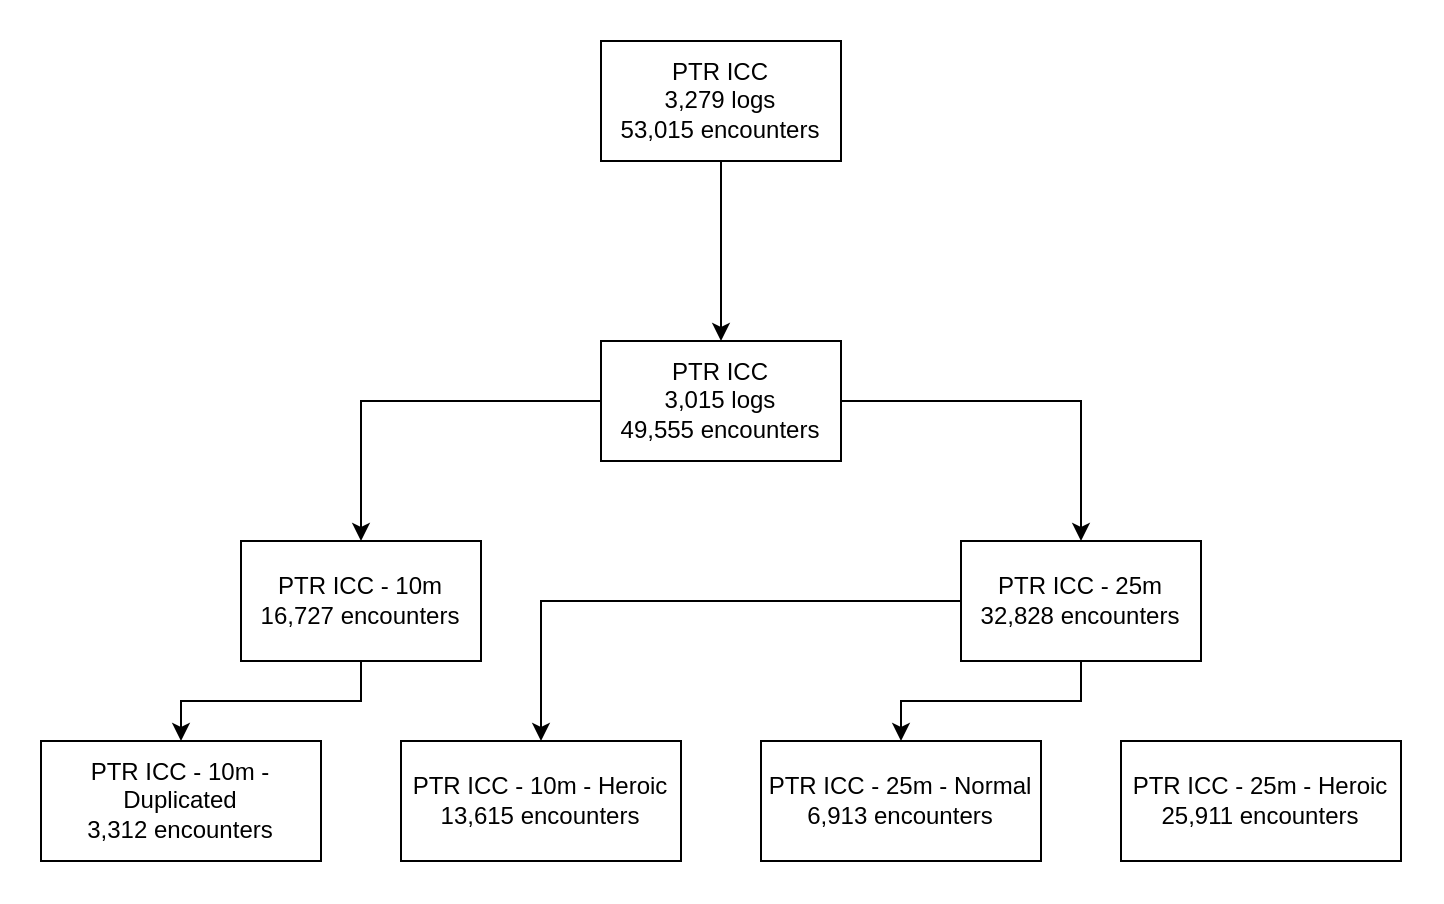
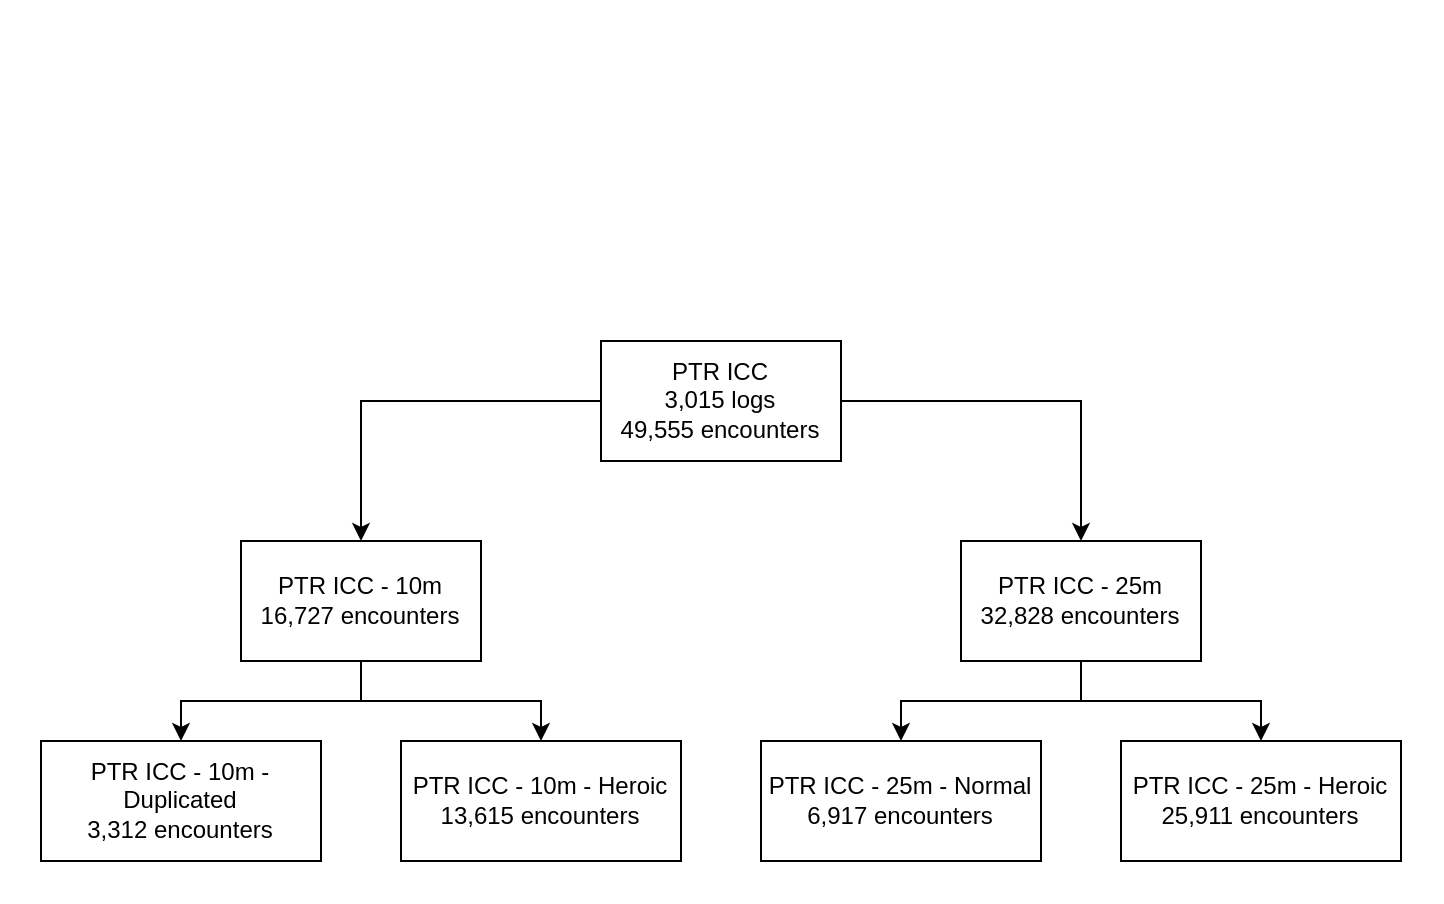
  <mxCell id="0" />
  <mxCell id="1" parent="0" />
- <mxCell id="2" style="edgeStyle=orthogonalEdgeStyle;rounded=0;orthogonalLoop=1;jettySize=auto;html=1;entryX=0.5;entryY=0;entryDx=0;entryDy=0;" edge="1" parent="1" source="3" target="6"><mxGeometry relative="1" as="geometry" /></mxCell>
- <mxCell id="3" value="PTR ICC&lt;br&gt;3,279 logs&lt;br&gt;53,015 encounters" style="rounded=0;whiteSpace=wrap;html=1;" vertex="1" parent="1"><mxGeometry x="300" y="20" width="120" height="60" as="geometry" /></mxCell>
  <mxCell id="4" style="edgeStyle=orthogonalEdgeStyle;rounded=0;orthogonalLoop=1;jettySize=auto;html=1;entryX=0.5;entryY=0;entryDx=0;entryDy=0;" edge="1" parent="1" source="6" target="9"><mxGeometry relative="1" as="geometry" /></mxCell>
  <mxCell id="5" style="edgeStyle=orthogonalEdgeStyle;rounded=0;orthogonalLoop=1;jettySize=auto;html=1;entryX=0.5;entryY=0;entryDx=0;entryDy=0;" edge="1" parent="1" source="6" target="12"><mxGeometry relative="1" as="geometry" /></mxCell>
  <mxCell id="6" value="PTR ICC&lt;br&gt;3,015 logs&lt;br&gt;49,555 encounters" style="rounded=0;whiteSpace=wrap;html=1;" vertex="1" parent="1"><mxGeometry x="300" y="170" width="120" height="60" as="geometry" /></mxCell>
  <mxCell id="7" style="edgeStyle=orthogonalEdgeStyle;rounded=0;orthogonalLoop=1;jettySize=auto;html=1;entryX=0.5;entryY=0;entryDx=0;entryDy=0;" edge="1" parent="1" source="9" target="13"><mxGeometry relative="1" as="geometry" /></mxCell>
+ <mxCell id="8" style="edgeStyle=orthogonalEdgeStyle;rounded=0;orthogonalLoop=1;jettySize=auto;html=1;entryX=0.5;entryY=0;entryDx=0;entryDy=0;" edge="1" parent="1" source="9" target="14"><mxGeometry relative="1" as="geometry"><mxPoint x="260" y="360" as="targetPoint" /></mxGeometry></mxCell>
  <mxCell id="9" value="PTR ICC - 10m&lt;br&gt;16,727 encounters" style="rounded=0;whiteSpace=wrap;html=1;" vertex="1" parent="1"><mxGeometry x="120" y="270" width="120" height="60" as="geometry" /></mxCell>
  <mxCell id="10" style="edgeStyle=orthogonalEdgeStyle;rounded=0;orthogonalLoop=1;jettySize=auto;html=1;entryX=0.5;entryY=0;entryDx=0;entryDy=0;" edge="1" parent="1" source="12" target="15"><mxGeometry relative="1" as="geometry" /></mxCell>
- <mxCell id="11" style="edgeStyle=orthogonalEdgeStyle;rounded=0;orthogonalLoop=1;jettySize=auto;html=1;" edge="1" parent="1" source="12" target="14"><mxGeometry relative="1" as="geometry" /></mxCell>
+ <mxCell id="11" style="edgeStyle=orthogonalEdgeStyle;rounded=0;orthogonalLoop=1;jettySize=auto;html=1;entryX=0.5;entryY=0;entryDx=0;entryDy=0;" edge="1" parent="1" source="12" target="16"><mxGeometry relative="1" as="geometry" /></mxCell>
  <mxCell id="12" value="PTR ICC - 25m&lt;br&gt;32,828 encounters" style="rounded=0;whiteSpace=wrap;html=1;" vertex="1" parent="1"><mxGeometry x="480" y="270" width="120" height="60" as="geometry" /></mxCell>
  <mxCell id="13" value="PTR ICC - 10m - Duplicated&lt;br&gt;3,312 encounters" style="rounded=0;whiteSpace=wrap;html=1;" vertex="1" parent="1"><mxGeometry x="20" y="370" width="140" height="60" as="geometry" /></mxCell>
  <mxCell id="14" value="PTR ICC - 10m - Heroic&lt;br&gt;13,615 encounters" style="rounded=0;whiteSpace=wrap;html=1;" vertex="1" parent="1"><mxGeometry x="200" y="370" width="140" height="60" as="geometry" /></mxCell>
- <mxCell id="15" value="PTR ICC - 25m - Normal&lt;br&gt;6,913 encounters" style="rounded=0;whiteSpace=wrap;html=1;" vertex="1" parent="1"><mxGeometry x="380" y="370" width="140" height="60" as="geometry" /></mxCell>
+ <mxCell id="15" value="PTR ICC - 25m - Normal&lt;br&gt;6,917 encounters" style="rounded=0;whiteSpace=wrap;html=1;" vertex="1" parent="1"><mxGeometry x="380" y="370" width="140" height="60" as="geometry" /></mxCell>
  <mxCell id="16" value="PTR ICC - 25m - Heroic&lt;br&gt;25,911 encounters" style="rounded=0;whiteSpace=wrap;html=1;" vertex="1" parent="1"><mxGeometry x="560" y="370" width="140" height="60" as="geometry" /></mxCell>
